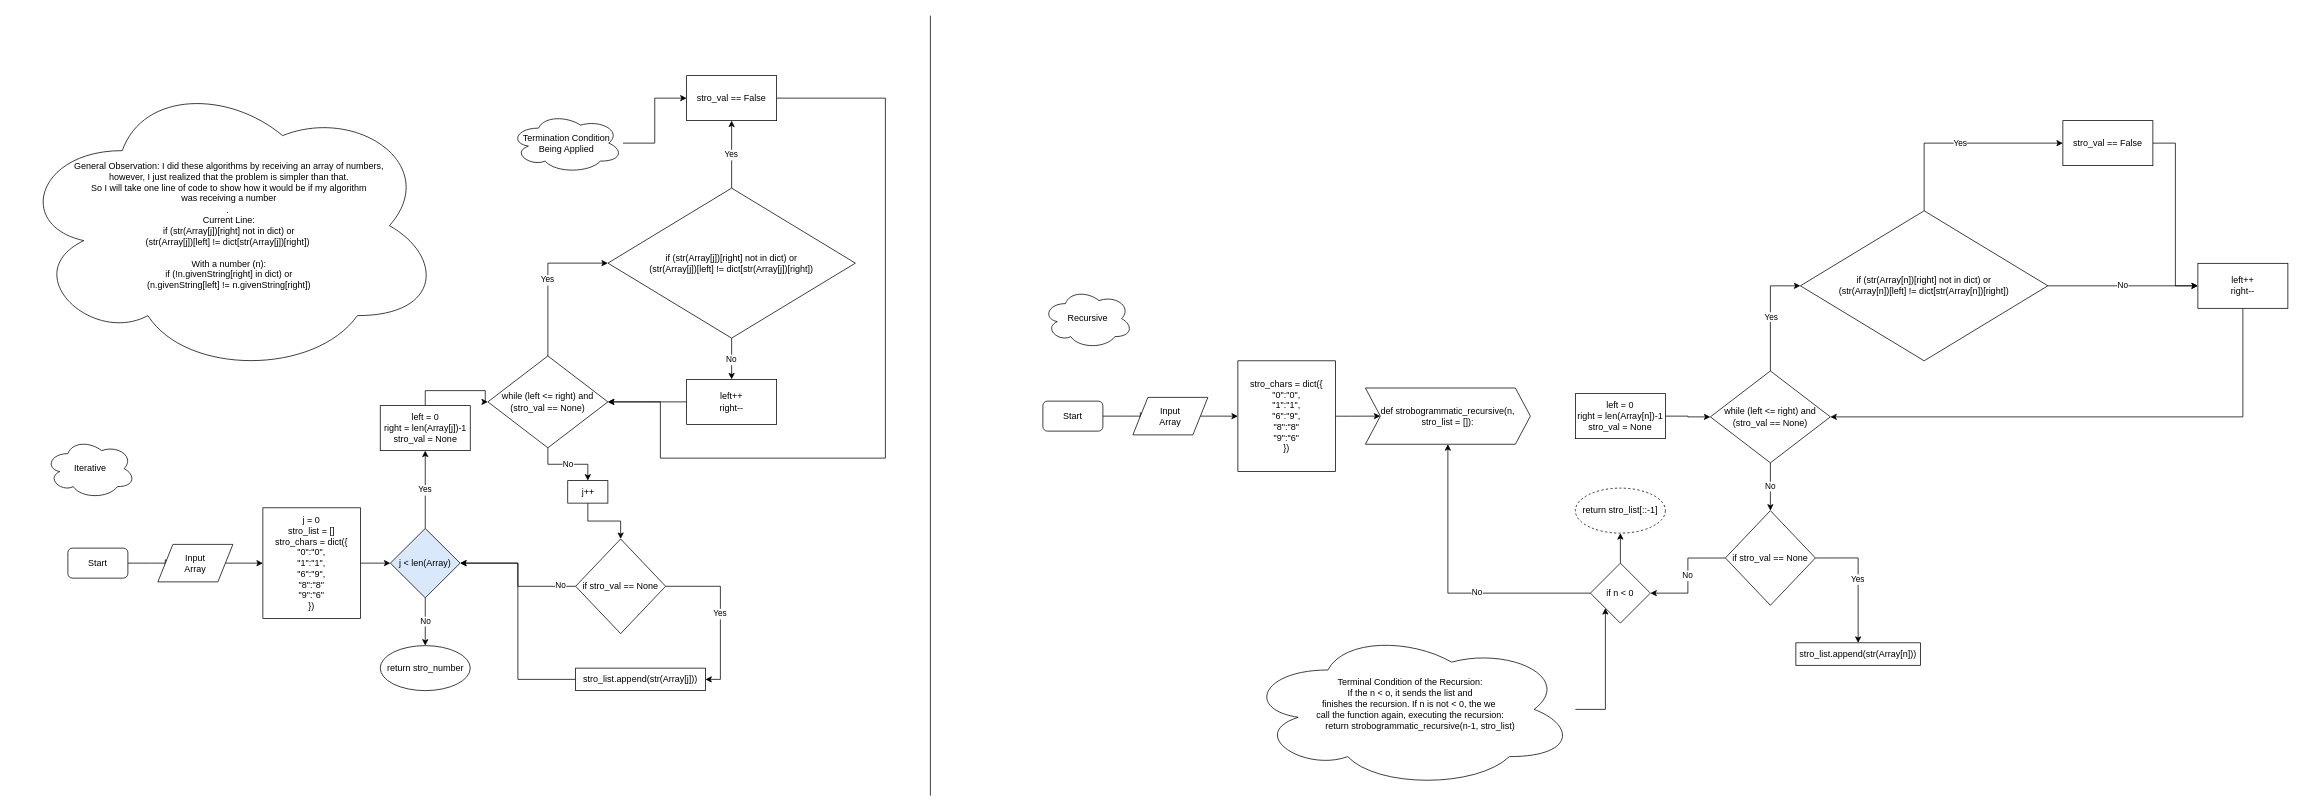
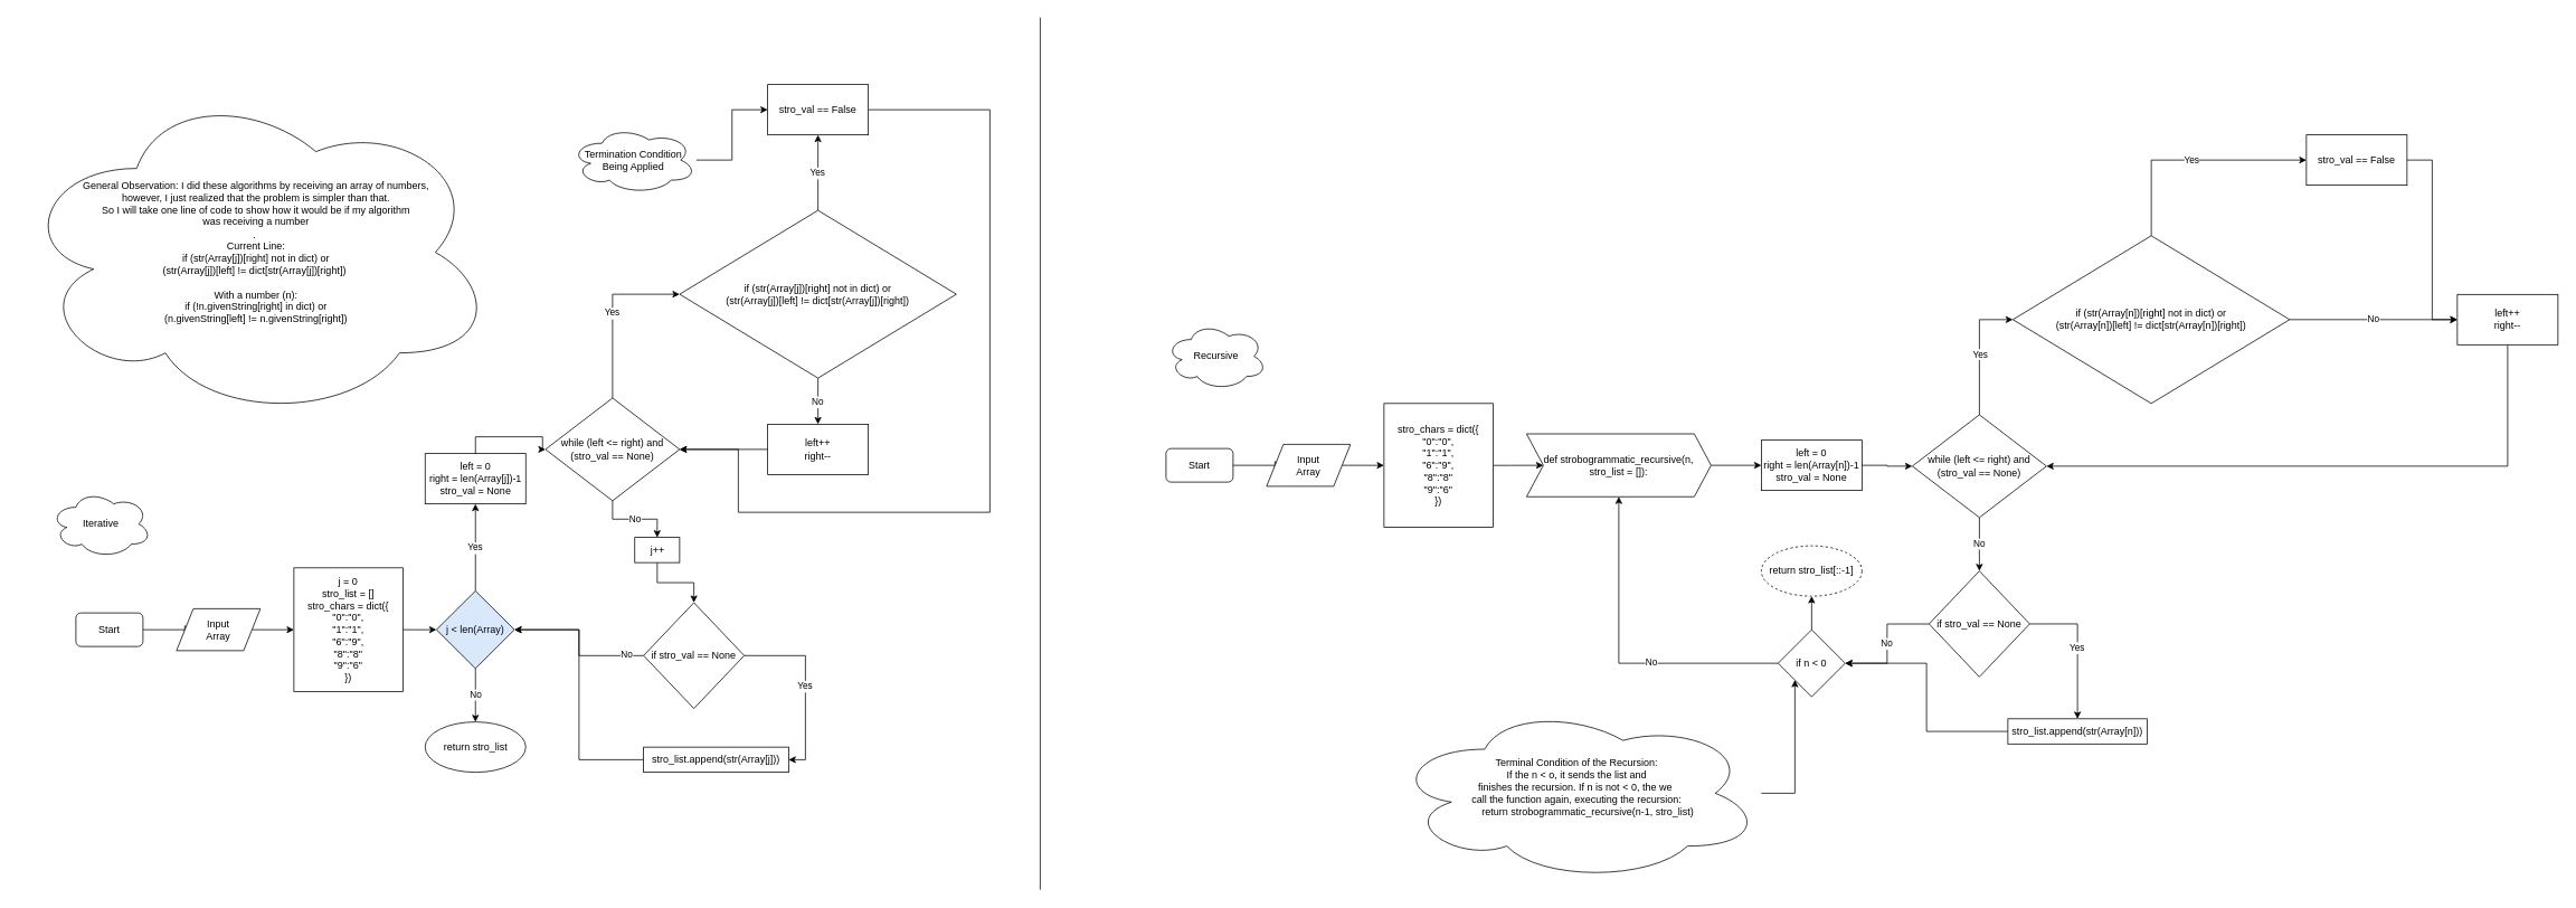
  <mxCell id="0" />
  <mxCell id="1" parent="0" />
  <mxCell id="2" value="" style="rounded=0;html=1;jettySize=auto;orthogonalLoop=1;fontSize=11;endArrow=block;endFill=0;endSize=8;strokeWidth=1;shadow=0;labelBackgroundColor=none;edgeStyle=orthogonalEdgeStyle;" parent="1" source="3" edge="1"><mxGeometry relative="1" as="geometry"><mxPoint x="230" y="750" as="targetPoint" /></mxGeometry></mxCell>
  <mxCell id="3" value="Start" style="rounded=1;whiteSpace=wrap;html=1;fontSize=12;glass=0;strokeWidth=1;shadow=0;" parent="1" vertex="1"><mxGeometry x="90" y="730" width="80" height="40" as="geometry" /></mxCell>
  <mxCell id="4" value="" style="edgeStyle=orthogonalEdgeStyle;rounded=0;orthogonalLoop=1;jettySize=auto;html=0;" parent="1" source="5" target="10" edge="1"><mxGeometry relative="1" as="geometry" /></mxCell>
  <mxCell id="5" value="Input&lt;br&gt;Array" style="shape=parallelogram;perimeter=parallelogramPerimeter;whiteSpace=wrap;html=1;fixedSize=1;" parent="1" vertex="1"><mxGeometry x="210" y="725" width="100" height="50" as="geometry" /></mxCell>
  <mxCell id="6" value="Yes" style="edgeStyle=orthogonalEdgeStyle;rounded=0;orthogonalLoop=1;jettySize=auto;html=0;" parent="1" source="8" target="12" edge="1"><mxGeometry relative="1" as="geometry" /></mxCell>
  <mxCell id="7" value="No" style="edgeStyle=orthogonalEdgeStyle;rounded=0;orthogonalLoop=1;jettySize=auto;html=1;" parent="1" source="8" target="29" edge="1"><mxGeometry relative="1" as="geometry" /></mxCell>
  <mxCell id="8" value="j &amp;lt; len(Array)" style="rhombus;whiteSpace=wrap;html=1;fillColor=#dae8fc;" parent="1" vertex="1"><mxGeometry x="520" y="703.75" width="93" height="92.5" as="geometry" /></mxCell>
  <mxCell id="9" value="" style="edgeStyle=orthogonalEdgeStyle;rounded=0;orthogonalLoop=1;jettySize=auto;html=0;" parent="1" source="10" target="8" edge="1"><mxGeometry relative="1" as="geometry" /></mxCell>
  <mxCell id="10" value="j = 0&lt;br&gt;stro_list = []&lt;br&gt;stro_chars = dict({&lt;br&gt;&quot;0&quot;:&quot;0&quot;,&lt;br&gt;&quot;1&quot;:&quot;1&quot;,&lt;br&gt;&quot;6&quot;:&quot;9&quot;,&lt;br&gt;&quot;8&quot;:&quot;8&quot;&lt;br&gt;&quot;9&quot;:&quot;6&quot;&lt;br&gt;})" style="whiteSpace=wrap;html=1;" parent="1" vertex="1"><mxGeometry x="350" y="676.25" width="130" height="147.5" as="geometry" /></mxCell>
  <mxCell id="11" value="" style="edgeStyle=orthogonalEdgeStyle;rounded=0;orthogonalLoop=1;jettySize=auto;html=0;entryX=0;entryY=0.5;entryDx=0;entryDy=0;exitX=0.5;exitY=0;exitDx=0;exitDy=0;" parent="1" source="12" target="15" edge="1"><mxGeometry relative="1" as="geometry"><mxPoint x="567" y="530" as="targetPoint" /></mxGeometry></mxCell>
  <mxCell id="12" value="left = 0&lt;br&gt;right = len(Array[j])-1&lt;br&gt;stro_val = None" style="whiteSpace=wrap;html=1;" parent="1" vertex="1"><mxGeometry x="506.5" y="540" width="120" height="60" as="geometry" /></mxCell>
  <mxCell id="13" value="Yes" style="edgeStyle=orthogonalEdgeStyle;rounded=0;orthogonalLoop=1;jettySize=auto;html=0;entryX=0;entryY=0.5;entryDx=0;entryDy=0;" parent="1" source="15" target="18" edge="1"><mxGeometry relative="1" as="geometry" /></mxCell>
  <mxCell id="14" value="No" style="edgeStyle=orthogonalEdgeStyle;rounded=0;orthogonalLoop=1;jettySize=auto;html=1;entryX=0.5;entryY=0;entryDx=0;entryDy=0;" edge="1" parent="1" source="15" target="43"><mxGeometry relative="1" as="geometry" /></mxCell>
  <mxCell id="15" value="while (left &amp;lt;= right) and (stro_val == None)" style="rhombus;whiteSpace=wrap;html=1;" parent="1" vertex="1"><mxGeometry x="650" y="473.75" width="160" height="122.5" as="geometry" /></mxCell>
  <mxCell id="16" value="Yes" style="edgeStyle=orthogonalEdgeStyle;rounded=0;orthogonalLoop=1;jettySize=auto;html=0;" parent="1" source="18" target="20" edge="1"><mxGeometry relative="1" as="geometry" /></mxCell>
  <mxCell id="17" value="No" style="edgeStyle=orthogonalEdgeStyle;rounded=0;orthogonalLoop=1;jettySize=auto;html=0;" parent="1" source="18" target="22" edge="1"><mxGeometry relative="1" as="geometry" /></mxCell>
  <mxCell id="18" value="if (str(Array[j])[right] not in dict) or&lt;br&gt;(str(Array[j])[left] != dict[str(Array[j])[right])" style="rhombus;whiteSpace=wrap;html=1;" parent="1" vertex="1"><mxGeometry x="810" y="250" width="330" height="200" as="geometry" /></mxCell>
  <mxCell id="19" style="edgeStyle=orthogonalEdgeStyle;rounded=0;orthogonalLoop=1;jettySize=auto;html=0;entryX=1;entryY=0.5;entryDx=0;entryDy=0;" parent="1" source="20" target="15" edge="1"><mxGeometry relative="1" as="geometry"><Array as="points"><mxPoint x="1180" y="130" /><mxPoint x="1180" y="610" /><mxPoint x="880" y="610" /><mxPoint x="880" y="535" /></Array></mxGeometry></mxCell>
  <mxCell id="20" value="stro_val == False" style="whiteSpace=wrap;html=1;" parent="1" vertex="1"><mxGeometry x="915" y="100" width="120" height="60" as="geometry" /></mxCell>
  <mxCell id="21" style="edgeStyle=orthogonalEdgeStyle;rounded=0;orthogonalLoop=1;jettySize=auto;html=0;" parent="1" source="22" edge="1"><mxGeometry relative="1" as="geometry"><mxPoint x="810" y="535" as="targetPoint" /></mxGeometry></mxCell>
  <mxCell id="22" value="left++&lt;br&gt;right--" style="whiteSpace=wrap;html=1;" parent="1" vertex="1"><mxGeometry x="915" y="505" width="120" height="60" as="geometry" /></mxCell>
  <mxCell id="23" value="Yes" style="edgeStyle=orthogonalEdgeStyle;rounded=0;orthogonalLoop=1;jettySize=auto;html=0;exitX=1;exitY=0.5;exitDx=0;exitDy=0;entryX=1;entryY=0.5;entryDx=0;entryDy=0;" parent="1" source="26" target="28" edge="1"><mxGeometry relative="1" as="geometry"><mxPoint x="907" y="797.5" as="targetPoint" /></mxGeometry></mxCell>
  <mxCell id="24" style="edgeStyle=orthogonalEdgeStyle;rounded=0;orthogonalLoop=1;jettySize=auto;html=1;entryX=1;entryY=0.5;entryDx=0;entryDy=0;" edge="1" parent="1" source="26" target="8"><mxGeometry relative="1" as="geometry" /></mxCell>
  <mxCell id="25" value="No" style="edgeLabel;html=1;align=center;verticalAlign=middle;resizable=0;points=[];" vertex="1" connectable="0" parent="24"><mxGeometry x="-0.772" y="-2" relative="1" as="geometry"><mxPoint as="offset" /></mxGeometry></mxCell>
  <mxCell id="26" value="if stro_val == None" style="rhombus;whiteSpace=wrap;html=1;" parent="1" vertex="1"><mxGeometry x="767" y="717.75" width="120" height="126.25" as="geometry" /></mxCell>
  <mxCell id="27" style="edgeStyle=orthogonalEdgeStyle;rounded=0;orthogonalLoop=1;jettySize=auto;html=0;entryX=1;entryY=0.5;entryDx=0;entryDy=0;" parent="1" source="28" target="8" edge="1"><mxGeometry relative="1" as="geometry" /></mxCell>
  <mxCell id="28" value="stro_list.append(str(Array[j]))" style="whiteSpace=wrap;html=1;" parent="1" vertex="1"><mxGeometry x="767" y="890" width="173" height="30" as="geometry" /></mxCell>
- <mxCell id="29" value="return stro_number" style="ellipse;whiteSpace=wrap;html=1;" parent="1" vertex="1"><mxGeometry x="506.5" y="860" width="120" height="60" as="geometry" /></mxCell>
+ <mxCell id="29" value="return stro_list" style="ellipse;whiteSpace=wrap;html=1;" parent="1" vertex="1"><mxGeometry x="506.5" y="860" width="120" height="60" as="geometry" /></mxCell>
  <mxCell id="30" style="edgeStyle=orthogonalEdgeStyle;rounded=0;orthogonalLoop=1;jettySize=auto;html=1;" parent="1" source="31" target="20" edge="1"><mxGeometry relative="1" as="geometry" /></mxCell>
  <mxCell id="31" value="Termination Condition Being Applied" style="ellipse;shape=cloud;whiteSpace=wrap;html=1;" parent="1" vertex="1"><mxGeometry x="680" y="150" width="150" height="80" as="geometry" /></mxCell>
  <mxCell id="32" value="" style="rounded=0;html=1;jettySize=auto;orthogonalLoop=1;fontSize=11;endArrow=block;endFill=0;endSize=8;strokeWidth=1;shadow=0;labelBackgroundColor=none;edgeStyle=orthogonalEdgeStyle;" parent="1" source="33" edge="1"><mxGeometry relative="1" as="geometry"><mxPoint x="1530" y="554" as="targetPoint" /></mxGeometry></mxCell>
  <mxCell id="33" value="Start" style="rounded=1;whiteSpace=wrap;html=1;fontSize=12;glass=0;strokeWidth=1;shadow=0;" parent="1" vertex="1"><mxGeometry x="1390" y="534" width="80" height="40" as="geometry" /></mxCell>
  <mxCell id="34" value="" style="edgeStyle=orthogonalEdgeStyle;rounded=0;orthogonalLoop=1;jettySize=auto;html=0;" parent="1" source="35" target="37" edge="1"><mxGeometry relative="1" as="geometry" /></mxCell>
  <mxCell id="35" value="Input&lt;br&gt;Array" style="shape=parallelogram;perimeter=parallelogramPerimeter;whiteSpace=wrap;html=1;fixedSize=1;" parent="1" vertex="1"><mxGeometry x="1510" y="529" width="100" height="50" as="geometry" /></mxCell>
  <mxCell id="36" value="" style="edgeStyle=orthogonalEdgeStyle;rounded=0;orthogonalLoop=1;jettySize=auto;html=0;entryX=0;entryY=0.5;entryDx=0;entryDy=0;" parent="1" source="37" target="47" edge="1"><mxGeometry relative="1" as="geometry"><mxPoint x="1820" y="554" as="targetPoint" /></mxGeometry></mxCell>
  <mxCell id="37" value="stro_chars = dict({&lt;br&gt;&quot;0&quot;:&quot;0&quot;,&lt;br&gt;&quot;1&quot;:&quot;1&quot;,&lt;br&gt;&quot;6&quot;:&quot;9&quot;,&lt;br&gt;&quot;8&quot;:&quot;8&quot;&lt;br&gt;&quot;9&quot;:&quot;6&quot;&lt;br&gt;})" style="whiteSpace=wrap;html=1;" parent="1" vertex="1"><mxGeometry x="1650" y="480.25" width="130" height="147.5" as="geometry" /></mxCell>
  <mxCell id="38" value="" style="endArrow=none;html=1;rounded=0;" parent="1" edge="1"><mxGeometry width="50" height="50" relative="1" as="geometry"><mxPoint x="1240" y="1060" as="sourcePoint" /><mxPoint x="1240" y="20" as="targetPoint" /></mxGeometry></mxCell>
  <mxCell id="39" value="Iterative" style="ellipse;shape=cloud;whiteSpace=wrap;html=1;" parent="1" vertex="1"><mxGeometry x="60" y="584" width="120" height="80" as="geometry" /></mxCell>
  <mxCell id="40" value="Recursive" style="ellipse;shape=cloud;whiteSpace=wrap;html=1;" parent="1" vertex="1"><mxGeometry x="1390" y="384" width="120" height="80" as="geometry" /></mxCell>
  <mxCell id="41" value="General Observation: I did these algorithms by receiving an array of numbers, &lt;br&gt;however, I just realized that the problem is simpler than that.&lt;br&gt;So I will take one line of code to show how it would be if my algorithm&lt;br&gt;was receiving a number&lt;br&gt;.&amp;nbsp;&lt;br&gt;Current Line:&lt;br&gt;if (str(Array[j])[right] not in dict) or&lt;br&gt;(str(Array[j])[left] != dict[str(Array[j])[right])&amp;nbsp;&lt;br&gt;&lt;br&gt;With a number (n):&lt;br&gt;if (!n.givenString[right] in dict) or&lt;br&gt;(n.givenString[left] != n.givenString[right])" style="ellipse;shape=cloud;whiteSpace=wrap;html=1;" parent="1" vertex="1"><mxGeometry x="20" y="100" width="570" height="400" as="geometry" /></mxCell>
  <mxCell id="42" style="edgeStyle=orthogonalEdgeStyle;rounded=0;orthogonalLoop=1;jettySize=auto;html=1;entryX=0.5;entryY=0;entryDx=0;entryDy=0;" edge="1" parent="1" source="43" target="26"><mxGeometry relative="1" as="geometry" /></mxCell>
  <mxCell id="43" value="j++" style="whiteSpace=wrap;html=1;" vertex="1" parent="1"><mxGeometry x="756.5" y="640" width="53.5" height="30" as="geometry" /></mxCell>
  <mxCell id="44" value="" style="edgeStyle=orthogonalEdgeStyle;rounded=0;orthogonalLoop=1;jettySize=auto;html=1;entryX=0;entryY=0.5;entryDx=0;entryDy=0;" edge="1" parent="1" source="45" target="51"><mxGeometry relative="1" as="geometry"><mxPoint x="2290" y="554" as="targetPoint" /></mxGeometry></mxCell>
  <mxCell id="45" value="left = 0&lt;br&gt;right = len(Array[n])-1&lt;br&gt;stro_val = None" style="whiteSpace=wrap;html=1;" vertex="1" parent="1"><mxGeometry x="2100" y="524" width="120" height="60" as="geometry" /></mxCell>
+ <mxCell id="46" value="" style="edgeStyle=orthogonalEdgeStyle;rounded=0;orthogonalLoop=1;jettySize=auto;html=1;" edge="1" parent="1" source="47" target="45"><mxGeometry relative="1" as="geometry" /></mxCell>
  <mxCell id="47" value="def strobogrammatic_recursive(n, stro_list = []):" style="shape=step;perimeter=stepPerimeter;whiteSpace=wrap;html=1;fixedSize=1;" vertex="1" parent="1"><mxGeometry x="1820" y="516.5" width="220" height="75" as="geometry" /></mxCell>
  <mxCell id="48" style="edgeStyle=orthogonalEdgeStyle;rounded=0;orthogonalLoop=1;jettySize=auto;html=1;entryX=0;entryY=0.5;entryDx=0;entryDy=0;" edge="1" parent="1" source="51" target="67"><mxGeometry relative="1" as="geometry"><mxPoint x="2426.5" y="380.25" as="targetPoint" /></mxGeometry></mxCell>
  <mxCell id="49" value="Yes" style="edgeLabel;html=1;align=center;verticalAlign=middle;resizable=0;points=[];" vertex="1" connectable="0" parent="48"><mxGeometry x="-0.066" relative="1" as="geometry"><mxPoint as="offset" /></mxGeometry></mxCell>
  <mxCell id="50" value="No" style="edgeStyle=orthogonalEdgeStyle;rounded=0;orthogonalLoop=1;jettySize=auto;html=1;entryX=0.5;entryY=0;entryDx=0;entryDy=0;" edge="1" parent="1" source="51" target="60"><mxGeometry relative="1" as="geometry"><mxPoint x="2360" y="700" as="targetPoint" /></mxGeometry></mxCell>
  <mxCell id="51" value="while (left &amp;lt;= right) and (stro_val == None)" style="rhombus;whiteSpace=wrap;html=1;" vertex="1" parent="1"><mxGeometry x="2280" y="493.75" width="160" height="122.5" as="geometry" /></mxCell>
  <mxCell id="52" value="Yes" style="edgeStyle=orthogonalEdgeStyle;rounded=0;orthogonalLoop=1;jettySize=auto;html=1;entryX=0;entryY=0.5;entryDx=0;entryDy=0;exitX=0.5;exitY=0;exitDx=0;exitDy=0;" edge="1" parent="1" source="67" target="55"><mxGeometry relative="1" as="geometry"><mxPoint x="2591.455" y="280.278" as="sourcePoint" /></mxGeometry></mxCell>
  <mxCell id="53" value="No" style="edgeStyle=orthogonalEdgeStyle;rounded=0;orthogonalLoop=1;jettySize=auto;html=1;entryX=0;entryY=0.5;entryDx=0;entryDy=0;exitX=1;exitY=0.5;exitDx=0;exitDy=0;" edge="1" parent="1" source="67" target="57"><mxGeometry relative="1" as="geometry"><mxPoint x="2756.5" y="380.25" as="sourcePoint" /></mxGeometry></mxCell>
  <mxCell id="54" style="edgeStyle=orthogonalEdgeStyle;rounded=0;orthogonalLoop=1;jettySize=auto;html=1;entryX=0;entryY=0.5;entryDx=0;entryDy=0;" edge="1" parent="1" source="55" target="57"><mxGeometry relative="1" as="geometry" /></mxCell>
  <mxCell id="55" value="stro_val == False" style="whiteSpace=wrap;html=1;" vertex="1" parent="1"><mxGeometry x="2750" y="160" width="120" height="60" as="geometry" /></mxCell>
  <mxCell id="56" style="edgeStyle=orthogonalEdgeStyle;rounded=0;orthogonalLoop=1;jettySize=auto;html=1;entryX=1;entryY=0.5;entryDx=0;entryDy=0;" edge="1" parent="1" source="57" target="51"><mxGeometry relative="1" as="geometry"><mxPoint x="2990" y="460" as="targetPoint" /><Array as="points"><mxPoint x="2990" y="555" /></Array></mxGeometry></mxCell>
  <mxCell id="57" value="left++&lt;br&gt;right--" style="whiteSpace=wrap;html=1;" vertex="1" parent="1"><mxGeometry x="2930" y="350.25" width="120" height="60" as="geometry" /></mxCell>
  <mxCell id="58" value="Yes" style="edgeStyle=orthogonalEdgeStyle;rounded=0;orthogonalLoop=1;jettySize=auto;html=0;exitX=1;exitY=0.5;exitDx=0;exitDy=0;" edge="1" parent="1" source="60" target="62"><mxGeometry relative="1" as="geometry" /></mxCell>
  <mxCell id="59" value="No" style="edgeStyle=orthogonalEdgeStyle;rounded=0;orthogonalLoop=1;jettySize=auto;html=0;entryX=1;entryY=0.5;entryDx=0;entryDy=0;" edge="1" parent="1" source="60" target="66"><mxGeometry relative="1" as="geometry"><mxPoint x="2240" y="810" as="targetPoint" /></mxGeometry></mxCell>
  <mxCell id="60" value="if stro_val == None" style="rhombus;whiteSpace=wrap;html=1;" vertex="1" parent="1"><mxGeometry x="2300" y="680" width="120" height="126.25" as="geometry" /></mxCell>
+ <mxCell id="61" style="edgeStyle=orthogonalEdgeStyle;rounded=0;orthogonalLoop=1;jettySize=auto;html=0;entryX=1;entryY=0.5;entryDx=0;entryDy=0;" edge="1" parent="1" source="62" target="66"><mxGeometry relative="1" as="geometry"><mxPoint x="2240" y="810" as="targetPoint" /></mxGeometry></mxCell>
  <mxCell id="62" value="stro_list.append(str(Array[n]))" style="whiteSpace=wrap;html=1;" vertex="1" parent="1"><mxGeometry x="2394" y="856.25" width="166" height="30" as="geometry" /></mxCell>
  <mxCell id="63" style="edgeStyle=orthogonalEdgeStyle;rounded=0;orthogonalLoop=1;jettySize=auto;html=1;entryX=0.5;entryY=1;entryDx=0;entryDy=0;" edge="1" parent="1" source="66" target="47"><mxGeometry relative="1" as="geometry" /></mxCell>
  <mxCell id="64" value="No" style="edgeLabel;html=1;align=center;verticalAlign=middle;resizable=0;points=[];" vertex="1" connectable="0" parent="63"><mxGeometry x="-0.218" y="-2" relative="1" as="geometry"><mxPoint as="offset" /></mxGeometry></mxCell>
  <mxCell id="65" value="" style="edgeStyle=orthogonalEdgeStyle;rounded=0;orthogonalLoop=1;jettySize=auto;html=1;" edge="1" parent="1" source="66" target="68"><mxGeometry relative="1" as="geometry" /></mxCell>
  <mxCell id="66" value="if n &amp;lt; 0" style="rhombus;whiteSpace=wrap;html=1;" vertex="1" parent="1"><mxGeometry x="2120" y="750" width="80" height="80" as="geometry" /></mxCell>
  <mxCell id="67" value="if (str(Array[n])[right] not in dict) or&lt;br&gt;(str(Array[n])[left] != dict[str(Array[n])[right])" style="rhombus;whiteSpace=wrap;html=1;" vertex="1" parent="1"><mxGeometry x="2400" y="280.25" width="330" height="200" as="geometry" /></mxCell>
  <mxCell id="68" value="return stro_list[::-1]" style="ellipse;whiteSpace=wrap;html=1;dashed=1;" vertex="1" parent="1"><mxGeometry x="2100" y="650" width="120" height="60" as="geometry" /></mxCell>
  <mxCell id="69" style="edgeStyle=orthogonalEdgeStyle;rounded=0;orthogonalLoop=1;jettySize=auto;html=1;entryX=0;entryY=1;entryDx=0;entryDy=0;" edge="1" parent="1" source="70" target="66"><mxGeometry relative="1" as="geometry" /></mxCell>
  <mxCell id="70" value="Terminal Condition of the Recursion:&lt;br&gt;If the n &amp;lt; o, it sends the list and &lt;br&gt;finishes the recursion. If n is not &amp;lt; 0, the we&amp;nbsp;&lt;br&gt;call the function again, executing the recursion:&lt;br&gt;&lt;div&gt;&amp;nbsp; &amp;nbsp; &amp;nbsp; &amp;nbsp; return strobogrammatic_recursive(n-1, stro_list)&lt;/div&gt;&lt;div&gt;&lt;br&gt;&lt;/div&gt;" style="ellipse;shape=cloud;whiteSpace=wrap;html=1;" vertex="1" parent="1"><mxGeometry x="1660" y="840" width="440" height="210" as="geometry" /></mxCell>
